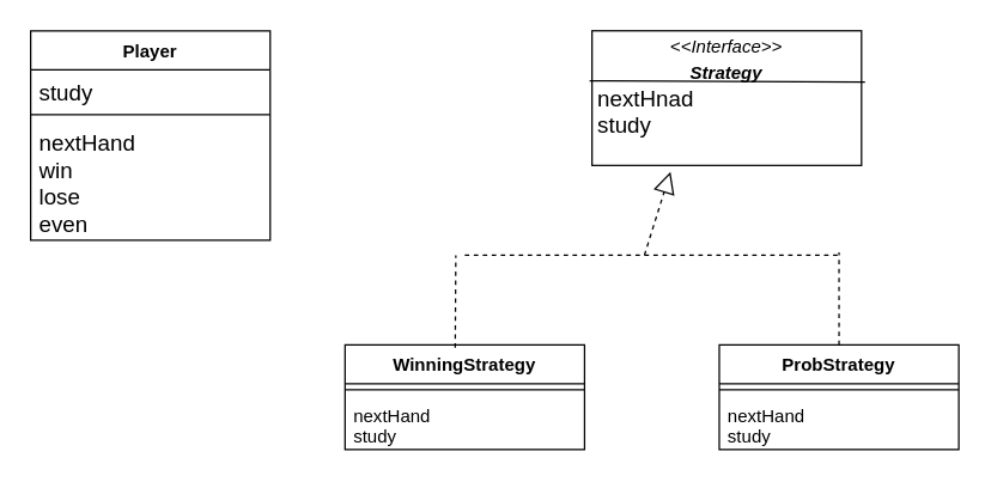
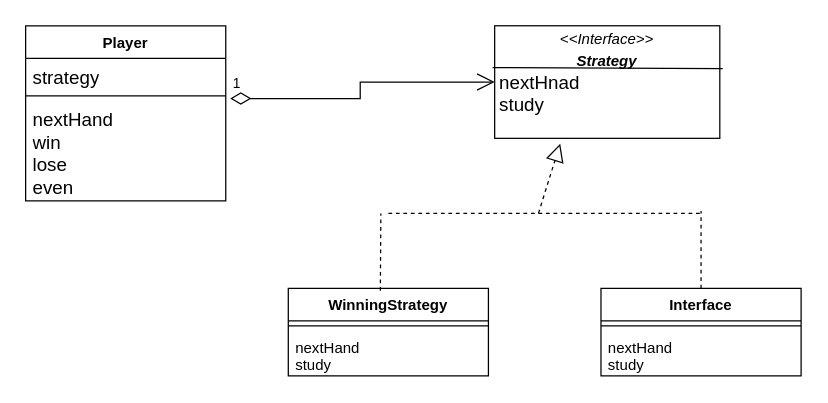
  <mxCell id="0" />
  <mxCell id="1" parent="0" />
  <mxCell id="2" value="&lt;font style=&quot;vertical-align: inherit;&quot;&gt;&lt;font style=&quot;vertical-align: inherit;&quot;&gt;Player&lt;/font&gt;&lt;/font&gt;" style="swimlane;fontStyle=1;align=center;verticalAlign=top;childLayout=stackLayout;horizontal=1;startSize=26;horizontalStack=0;resizeParent=1;resizeParentMax=0;resizeLast=0;collapsible=1;marginBottom=0;whiteSpace=wrap;html=1;" vertex="1" parent="1"><mxGeometry x="20" y="20" width="160" height="140" as="geometry" /></mxCell>
- <mxCell id="3" value="&lt;font style=&quot;vertical-align: inherit;&quot;&gt;&lt;font style=&quot;vertical-align: inherit; font-size: 15px;&quot;&gt;study&lt;/font&gt;&lt;/font&gt;" style="text;strokeColor=none;fillColor=none;align=left;verticalAlign=top;spacingLeft=4;spacingRight=4;overflow=hidden;rotatable=0;points=[[0,0.5],[1,0.5]];portConstraint=eastwest;whiteSpace=wrap;html=1;" vertex="1" parent="2"><mxGeometry y="26" width="160" height="26" as="geometry" /></mxCell>
+ <mxCell id="3" value="&lt;font style=&quot;vertical-align: inherit;&quot;&gt;&lt;font style=&quot;vertical-align: inherit; font-size: 15px;&quot;&gt;strategy&lt;/font&gt;&lt;/font&gt;" style="text;strokeColor=none;fillColor=none;align=left;verticalAlign=top;spacingLeft=4;spacingRight=4;overflow=hidden;rotatable=0;points=[[0,0.5],[1,0.5]];portConstraint=eastwest;whiteSpace=wrap;html=1;" vertex="1" parent="2"><mxGeometry y="26" width="160" height="26" as="geometry" /></mxCell>
  <mxCell id="4" value="" style="line;strokeWidth=1;fillColor=none;align=left;verticalAlign=middle;spacingTop=-1;spacingLeft=3;spacingRight=3;rotatable=0;labelPosition=right;points=[];portConstraint=eastwest;strokeColor=inherit;" vertex="1" parent="2"><mxGeometry y="52" width="160" height="8" as="geometry" /></mxCell>
  <mxCell id="5" value="&lt;font style=&quot;vertical-align: inherit; font-size: 15px;&quot;&gt;&lt;font style=&quot;vertical-align: inherit; font-size: 15px;&quot;&gt;nextHand&lt;br&gt;win&lt;br&gt;lose&lt;br&gt;even&lt;br&gt;&lt;/font&gt;&lt;/font&gt;" style="text;strokeColor=none;fillColor=none;align=left;verticalAlign=top;spacingLeft=4;spacingRight=4;overflow=hidden;rotatable=0;points=[[0,0.5],[1,0.5]];portConstraint=eastwest;whiteSpace=wrap;html=1;" vertex="1" parent="2"><mxGeometry y="60" width="160" height="80" as="geometry" /></mxCell>
  <mxCell id="6" value="&lt;p style=&quot;margin:0px;margin-top:4px;text-align:center;&quot;&gt;&lt;i&gt;&amp;lt;&amp;lt;Interface&amp;gt;&amp;gt;&lt;/i&gt;&lt;/p&gt;&lt;p style=&quot;margin:0px;margin-top:4px;text-align:center;&quot;&gt;&lt;i&gt;&lt;b&gt;Strategy&lt;/b&gt;&lt;/i&gt;&lt;/p&gt;&lt;p style=&quot;margin: 0px 0px 0px 4px; font-size: 15px;&quot;&gt;&lt;font style=&quot;font-size: 15px;&quot;&gt;nextHnad&lt;/font&gt;&lt;/p&gt;&lt;p style=&quot;margin: 0px 0px 0px 4px; font-size: 15px;&quot;&gt;&lt;font style=&quot;font-size: 15px;&quot;&gt;study&lt;/font&gt;&lt;/p&gt;" style="verticalAlign=top;align=left;overflow=fill;html=1;whiteSpace=wrap;strokeColor=default;" vertex="1" parent="1"><mxGeometry x="395" y="20" width="180" height="90" as="geometry" /></mxCell>
  <mxCell id="7" value="" style="endArrow=none;html=1;rounded=0;entryX=1.013;entryY=0.38;entryDx=0;entryDy=0;exitX=-0.009;exitY=0.371;exitDx=0;exitDy=0;exitPerimeter=0;entryPerimeter=0;" edge="1" parent="1" source="6" target="6"><mxGeometry width="50" height="50" relative="1" as="geometry"><mxPoint x="360" y="90" as="sourcePoint" /><mxPoint x="410" y="40" as="targetPoint" /></mxGeometry></mxCell>
  <mxCell id="8" value="WinningStrategy" style="swimlane;fontStyle=1;align=center;verticalAlign=top;childLayout=stackLayout;horizontal=1;startSize=26;horizontalStack=0;resizeParent=1;resizeParentMax=0;resizeLast=0;collapsible=1;marginBottom=0;whiteSpace=wrap;html=1;" vertex="1" parent="1"><mxGeometry x="230" y="230" width="160" height="70" as="geometry" /></mxCell>
  <mxCell id="9" value="" style="line;strokeWidth=1;fillColor=none;align=left;verticalAlign=middle;spacingTop=-1;spacingLeft=3;spacingRight=3;rotatable=0;labelPosition=right;points=[];portConstraint=eastwest;strokeColor=inherit;" vertex="1" parent="8"><mxGeometry y="26" width="160" height="8" as="geometry" /></mxCell>
  <mxCell id="10" value="nextHand&lt;br&gt;study" style="text;strokeColor=none;fillColor=none;align=left;verticalAlign=top;spacingLeft=4;spacingRight=4;overflow=hidden;rotatable=0;points=[[0,0.5],[1,0.5]];portConstraint=eastwest;whiteSpace=wrap;html=1;" vertex="1" parent="8"><mxGeometry y="34" width="160" height="36" as="geometry" /></mxCell>
- <mxCell id="11" value="ProbStrategy" style="swimlane;fontStyle=1;align=center;verticalAlign=top;childLayout=stackLayout;horizontal=1;startSize=26;horizontalStack=0;resizeParent=1;resizeParentMax=0;resizeLast=0;collapsible=1;marginBottom=0;whiteSpace=wrap;html=1;" vertex="1" parent="1"><mxGeometry x="480" y="230" width="160" height="70" as="geometry" /></mxCell>
+ <mxCell id="11" value="Interface" style="swimlane;fontStyle=1;align=center;verticalAlign=top;childLayout=stackLayout;horizontal=1;startSize=26;horizontalStack=0;resizeParent=1;resizeParentMax=0;resizeLast=0;collapsible=1;marginBottom=0;whiteSpace=wrap;html=1;" vertex="1" parent="1"><mxGeometry x="480" y="230" width="160" height="70" as="geometry" /></mxCell>
  <mxCell id="12" value="" style="line;strokeWidth=1;fillColor=none;align=left;verticalAlign=middle;spacingTop=-1;spacingLeft=3;spacingRight=3;rotatable=0;labelPosition=right;points=[];portConstraint=eastwest;strokeColor=inherit;" vertex="1" parent="11"><mxGeometry y="26" width="160" height="8" as="geometry" /></mxCell>
  <mxCell id="13" value="nextHand&lt;br&gt;study" style="text;strokeColor=none;fillColor=none;align=left;verticalAlign=top;spacingLeft=4;spacingRight=4;overflow=hidden;rotatable=0;points=[[0,0.5],[1,0.5]];portConstraint=eastwest;whiteSpace=wrap;html=1;" vertex="1" parent="11"><mxGeometry y="34" width="160" height="36" as="geometry" /></mxCell>
+ <mxCell id="14" value="1" style="endArrow=open;html=1;endSize=12;startArrow=diamondThin;startSize=14;startFill=0;edgeStyle=orthogonalEdgeStyle;align=left;verticalAlign=bottom;rounded=0;entryX=0;entryY=0.5;entryDx=0;entryDy=0;exitX=1.022;exitY=-0.023;exitDx=0;exitDy=0;exitPerimeter=0;" edge="1" parent="1" source="5" target="6"><mxGeometry x="-1" y="3" relative="1" as="geometry"><mxPoint x="170" y="120" as="sourcePoint" /><mxPoint x="330" y="120" as="targetPoint" /></mxGeometry></mxCell>
  <mxCell id="15" value="" style="endArrow=none;dashed=1;html=1;rounded=0;exitX=0.46;exitY=0.026;exitDx=0;exitDy=0;exitPerimeter=0;" edge="1" parent="1" source="8"><mxGeometry width="50" height="50" relative="1" as="geometry"><mxPoint x="300" y="210" as="sourcePoint" /><mxPoint x="304" y="170" as="targetPoint" /></mxGeometry></mxCell>
  <mxCell id="16" value="" style="endArrow=none;dashed=1;html=1;rounded=0;exitX=0.46;exitY=0.026;exitDx=0;exitDy=0;exitPerimeter=0;" edge="1" parent="1"><mxGeometry width="50" height="50" relative="1" as="geometry"><mxPoint x="560" y="230" as="sourcePoint" /><mxPoint x="560" y="168" as="targetPoint" /></mxGeometry></mxCell>
  <mxCell id="17" value="" style="endArrow=none;dashed=1;html=1;rounded=0;" edge="1" parent="1"><mxGeometry width="50" height="50" relative="1" as="geometry"><mxPoint x="310" y="170" as="sourcePoint" /><mxPoint x="560" y="170" as="targetPoint" /></mxGeometry></mxCell>
  <mxCell id="18" value="" style="endArrow=block;dashed=1;endFill=0;endSize=12;html=1;rounded=0;entryX=0.291;entryY=1.047;entryDx=0;entryDy=0;entryPerimeter=0;" edge="1" parent="1" target="6"><mxGeometry width="160" relative="1" as="geometry"><mxPoint x="430" y="170" as="sourcePoint" /><mxPoint x="510" y="130" as="targetPoint" /></mxGeometry></mxCell>
